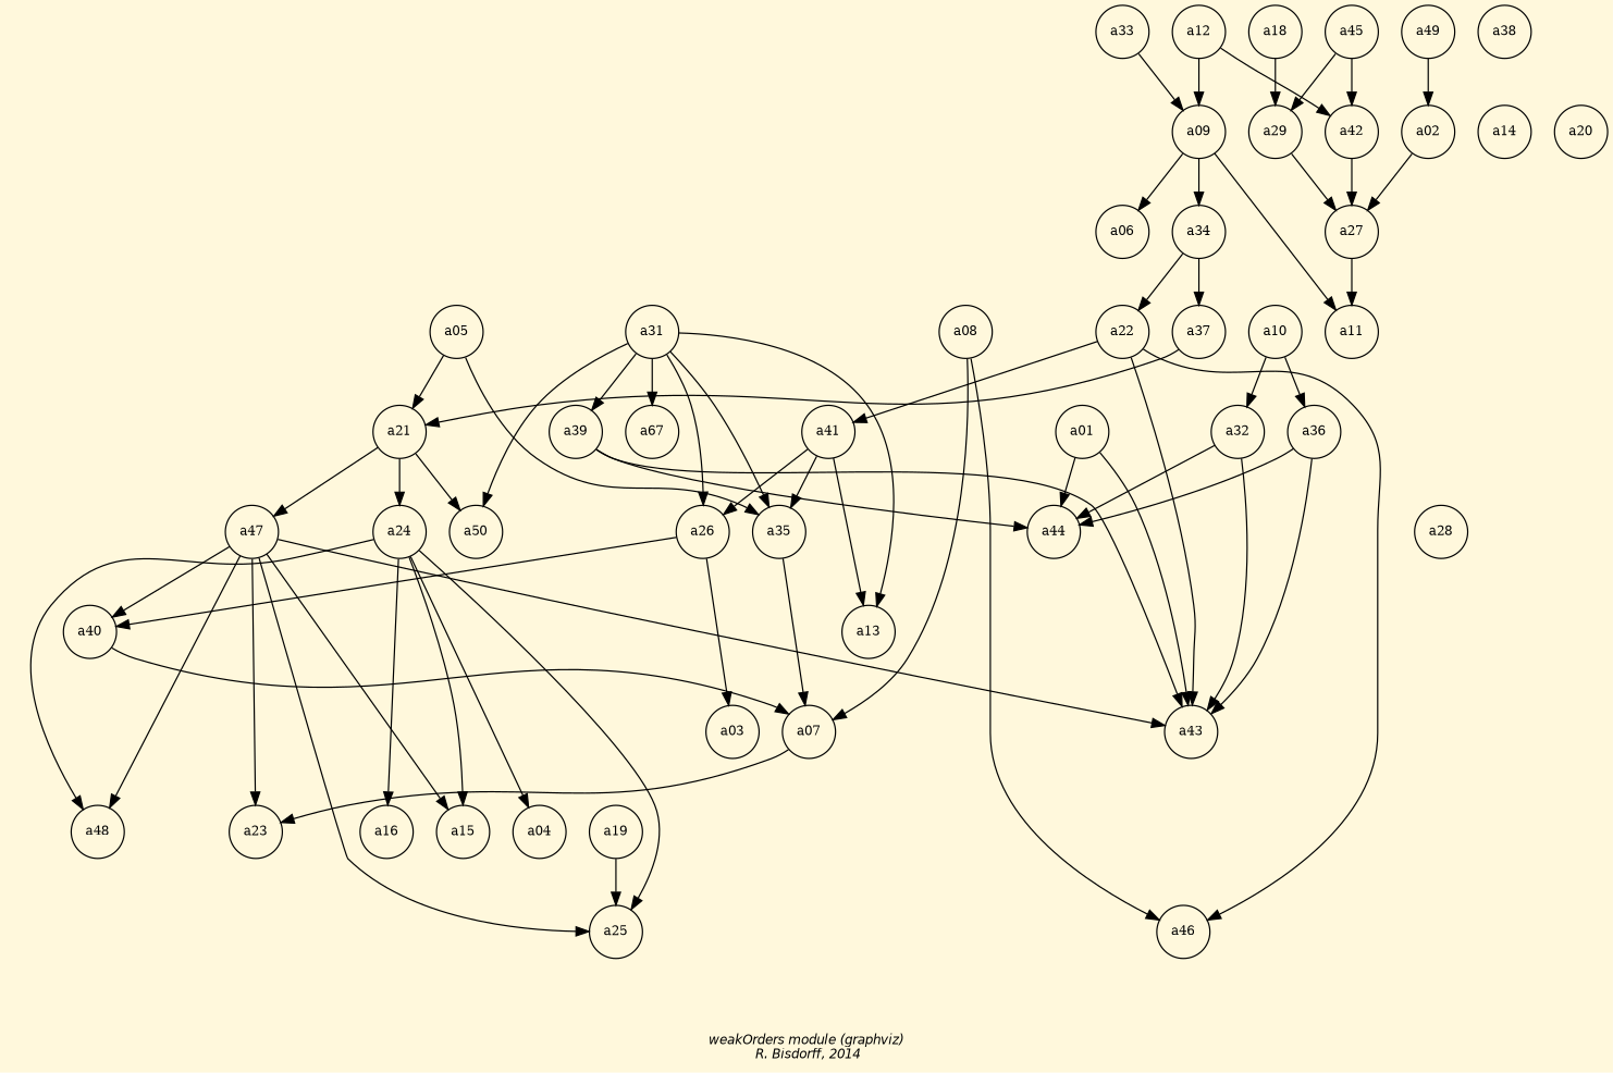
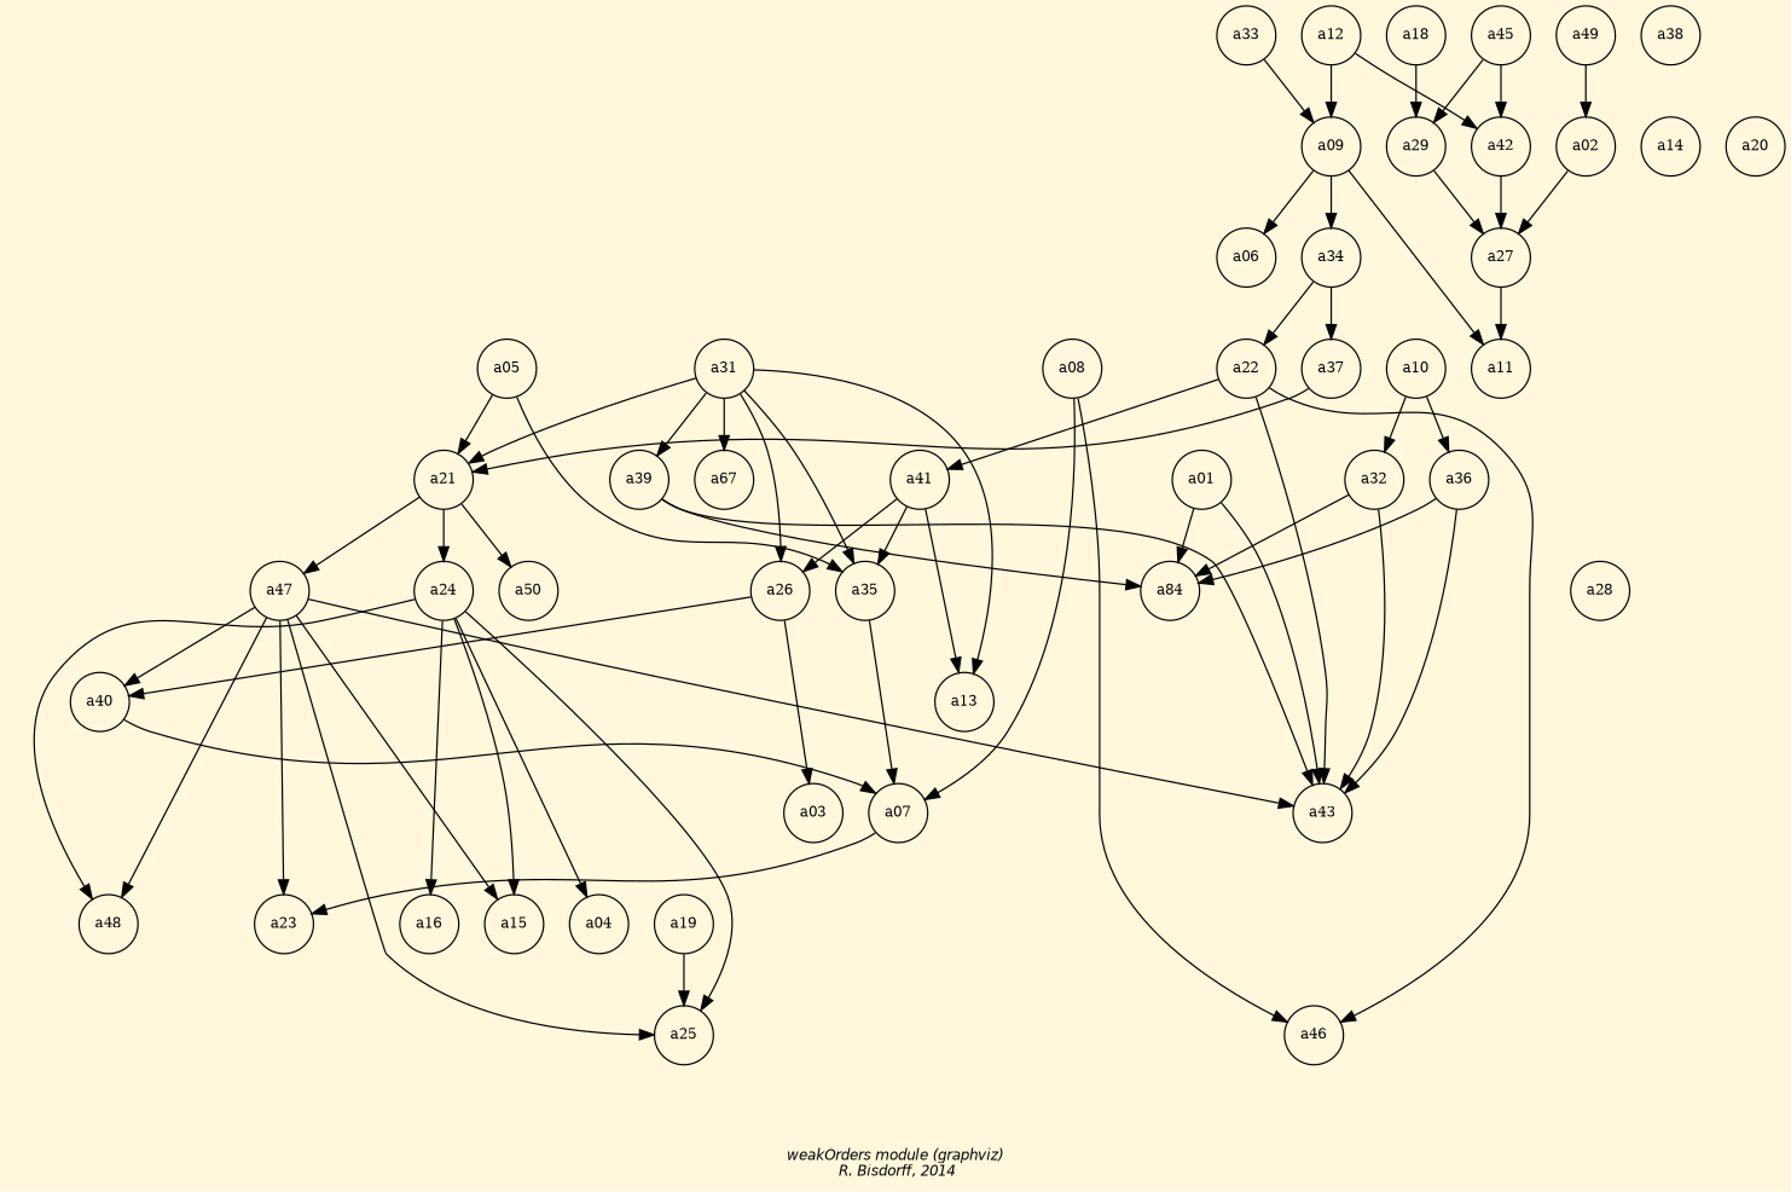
  digraph {
    bgcolor=cornsilk
    fontname="Helvetica-Oblique"
    fontsize=10
    label="\nweakOrders module (graphviz)\n R. Bisdorff, 2014"
    ordering=out
    node [fontsize=10 shape=circle]
    edge [color=black style="setlinewidth(1)"]
    n1 [label=a33]
    n2 [label=a12]
    n3 [label=a45]
    n4 [label=a38]
    n5 [label=a49]
    n6 [label=a18]
    n7 [label=a29]
    n8 [label=a09]
    n9 [label=a14]
    n10 [label=a42]
    n11 [label=a02]
    n12 [label=a20]
    n13 [label=a27]
    n14 [label=a06]
    n15 [label=a34]
    n16 [label=a05]
    n17 [label=a10]
    n18 [label=a31]
    n19 [label=a22]
    n20 [label=a08]
    n21 [label=a11]
    n22 [label=a37]
    n23 [label=a41]
    n24 [label=a21]
    n25 [label=a39]
    n26 [label=a01]
    n27 [label=a32]
    n28 [label=a36]
    n29 [label=a67]
    n30 [label=a26]
    n31 [label=a47]
-   n32 [label=a44]
+   n32 [label=a84]
    n33 [label=a35]
    n34 [label=a24]
    n35 [label=a50]
    n36 [label=a28]
    n37 [label=a13]
    n38 [label=a40]
    n39 [label=a03]
    n40 [label=a07]
    n41 [label=a43]
    n42 [label=a19]
    n43 [label=a48]
    n44 [label=a23]
    n45 [label=a16]
    n46 [label=a04]
    n47 [label=a15]
    n48 [label=a46]
    n49 [label=a25]
    subgraph sub_1 {
      rank=same
      n1
      n2
      n3
      n4
      n5
      n6
    }
    subgraph sub_2 {
      rank=same
      n7
      n8
      n9
      n10
      n11
      n12
    }
    subgraph sub_3 {
      rank=same
      n13
      n14
      n15
    }
    subgraph sub_4 {
      rank=same
      n16
      n17
      n18
      n19
      n20
      n21
      n22
    }
    subgraph sub_5 {
      rank=same
      n23
      n24
      n25
      n26
      n27
      n28
      n29
    }
    subgraph sub_6 {
      rank=same
      n30
      n31
      n32
      n33
      n34
      n35
      n36
    }
    subgraph sub_7 {
      rank=same
      n37
      n38
    }
    subgraph sub_8 {
      rank=same
      n39
      n40
      n41
    }
    subgraph sub_9 {
      rank=same
      n42
      n43
      n44
      n45
      n46
      n47
    }
    subgraph sub_10 {
      rank=same
      n48
      n49
    }
    n1 -> n8
    n2 -> n8
    n2 -> n10
    n3 -> n7
    n3 -> n10
    n5 -> n11
    n6 -> n7
    n7 -> n13
    n8 -> n14
    n8 -> n15
    n8 -> n21
    n10 -> n13
    n11 -> n13
    n13 -> n21
    n15 -> n19
    n15 -> n22
    n16 -> n24
    n16 -> n33
    n17 -> n27
    n17 -> n28
-   n18 -> n35
+   n18 -> n24
    n18 -> n25
    n18 -> n29
    n18 -> n30
    n18 -> n33
    n18 -> n37
    n19 -> n23
    n19 -> n41
    n19 -> n48
    n20 -> n40
    n20 -> n48
    n22 -> n24
    n23 -> n30
    n23 -> n33
    n23 -> n37
    n24 -> n31
    n24 -> n34
    n24 -> n35
    n25 -> n32
    n25 -> n41
    n26 -> n32
    n26 -> n41
    n27 -> n32
    n27 -> n41
    n28 -> n32
    n28 -> n41
    n30 -> n38
    n30 -> n39
    n31 -> n38
    n31 -> n41
    n31 -> n43
    n31 -> n44
    n31 -> n47
    n31 -> n49
    n33 -> n40
    n34 -> n43
    n34 -> n45
    n34 -> n46
    n34 -> n47
    n34 -> n49
    n38 -> n40
    n40 -> n44
    n42 -> n49
  }
